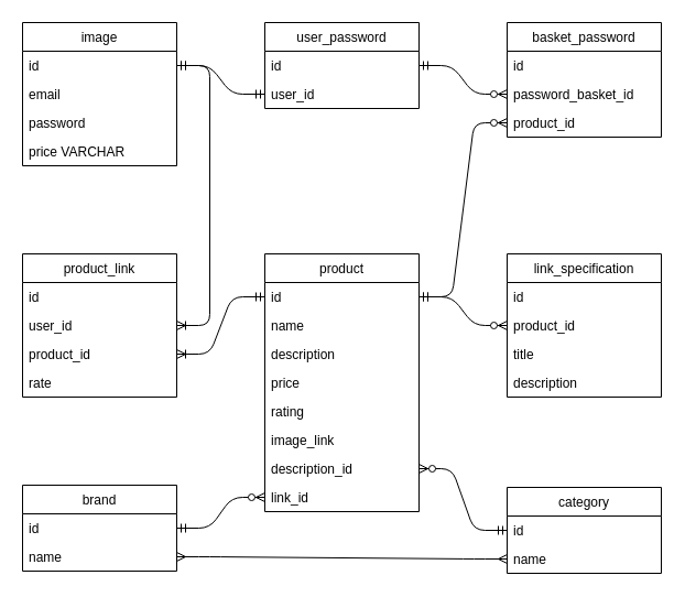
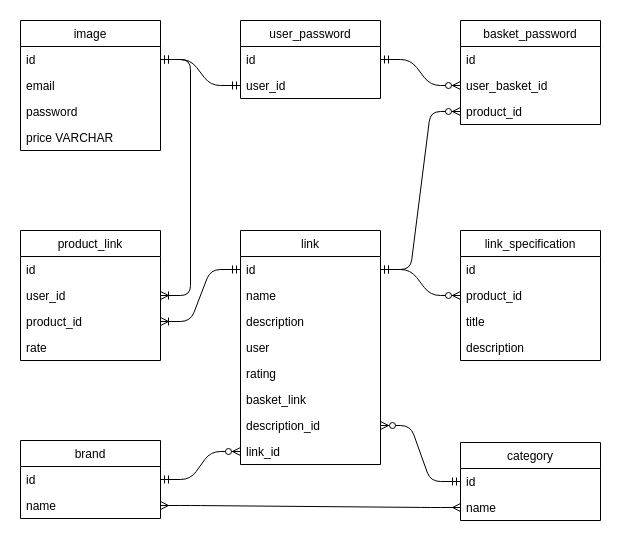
  <mxCell id="0" />
  <mxCell id="1" parent="0" />
  <mxCell id="2" value="image" style="swimlane;fontStyle=0;childLayout=stackLayout;horizontal=1;startSize=26;horizontalStack=0;resizeParent=1;resizeParentMax=0;resizeLast=0;collapsible=1;marginBottom=0;" vertex="1" parent="1"><mxGeometry x="20" y="20" width="140" height="130" as="geometry" /></mxCell>
  <mxCell id="3" value="id" style="text;strokeColor=none;fillColor=none;align=left;verticalAlign=top;spacingLeft=4;spacingRight=4;overflow=hidden;rotatable=0;points=[[0,0.5],[1,0.5]];portConstraint=eastwest;" vertex="1" parent="2"><mxGeometry y="26" width="140" height="26" as="geometry" /></mxCell>
  <mxCell id="4" value="email" style="text;strokeColor=none;fillColor=none;align=left;verticalAlign=top;spacingLeft=4;spacingRight=4;overflow=hidden;rotatable=0;points=[[0,0.5],[1,0.5]];portConstraint=eastwest;" vertex="1" parent="2"><mxGeometry y="52" width="140" height="26" as="geometry" /></mxCell>
  <mxCell id="5" value="password" style="text;strokeColor=none;fillColor=none;align=left;verticalAlign=top;spacingLeft=4;spacingRight=4;overflow=hidden;rotatable=0;points=[[0,0.5],[1,0.5]];portConstraint=eastwest;" vertex="1" parent="2"><mxGeometry y="78" width="140" height="26" as="geometry" /></mxCell>
  <mxCell id="6" value="price VARCHAR" style="text;strokeColor=none;fillColor=none;align=left;verticalAlign=top;spacingLeft=4;spacingRight=4;overflow=hidden;rotatable=0;points=[[0,0.5],[1,0.5]];portConstraint=eastwest;" vertex="1" parent="2"><mxGeometry y="104" width="140" height="26" as="geometry" /></mxCell>
  <mxCell id="7" value="user_password" style="swimlane;fontStyle=0;childLayout=stackLayout;horizontal=1;startSize=26;horizontalStack=0;resizeParent=1;resizeParentMax=0;resizeLast=0;collapsible=1;marginBottom=0;" vertex="1" parent="1"><mxGeometry x="240" y="20" width="140" height="78" as="geometry" /></mxCell>
  <mxCell id="8" value="id" style="text;strokeColor=none;fillColor=none;align=left;verticalAlign=top;spacingLeft=4;spacingRight=4;overflow=hidden;rotatable=0;points=[[0,0.5],[1,0.5]];portConstraint=eastwest;" vertex="1" parent="7"><mxGeometry y="26" width="140" height="26" as="geometry" /></mxCell>
  <mxCell id="9" value="user_id" style="text;strokeColor=none;fillColor=none;align=left;verticalAlign=top;spacingLeft=4;spacingRight=4;overflow=hidden;rotatable=0;points=[[0,0.5],[1,0.5]];portConstraint=eastwest;" vertex="1" parent="7"><mxGeometry y="52" width="140" height="26" as="geometry" /></mxCell>
  <mxCell id="10" value="" style="edgeStyle=entityRelationEdgeStyle;fontSize=12;html=1;endArrow=ERmandOne;startArrow=ERmandOne;entryX=0;entryY=0.5;entryDx=0;entryDy=0;exitX=1;exitY=0.5;exitDx=0;exitDy=0;" edge="1" parent="1" source="3" target="9"><mxGeometry width="100" height="100" relative="1" as="geometry"><mxPoint x="180" y="80" as="sourcePoint" /><mxPoint x="220" y="120" as="targetPoint" /></mxGeometry></mxCell>
- <mxCell id="11" value="product" style="swimlane;fontStyle=0;childLayout=stackLayout;horizontal=1;startSize=26;horizontalStack=0;resizeParent=1;resizeParentMax=0;resizeLast=0;collapsible=1;marginBottom=0;" vertex="1" parent="1"><mxGeometry x="240" y="230" width="140" height="234" as="geometry" /></mxCell>
+ <mxCell id="11" value="link" style="swimlane;fontStyle=0;childLayout=stackLayout;horizontal=1;startSize=26;horizontalStack=0;resizeParent=1;resizeParentMax=0;resizeLast=0;collapsible=1;marginBottom=0;" vertex="1" parent="1"><mxGeometry x="240" y="230" width="140" height="234" as="geometry" /></mxCell>
  <mxCell id="12" value="id" style="text;strokeColor=none;fillColor=none;align=left;verticalAlign=top;spacingLeft=4;spacingRight=4;overflow=hidden;rotatable=0;points=[[0,0.5],[1,0.5]];portConstraint=eastwest;" vertex="1" parent="11"><mxGeometry y="26" width="140" height="26" as="geometry" /></mxCell>
  <mxCell id="13" value="name" style="text;strokeColor=none;fillColor=none;align=left;verticalAlign=top;spacingLeft=4;spacingRight=4;overflow=hidden;rotatable=0;points=[[0,0.5],[1,0.5]];portConstraint=eastwest;" vertex="1" parent="11"><mxGeometry y="52" width="140" height="26" as="geometry" /></mxCell>
  <mxCell id="14" value="description" style="text;strokeColor=none;fillColor=none;align=left;verticalAlign=top;spacingLeft=4;spacingRight=4;overflow=hidden;rotatable=0;points=[[0,0.5],[1,0.5]];portConstraint=eastwest;" vertex="1" parent="11"><mxGeometry y="78" width="140" height="26" as="geometry" /></mxCell>
- <mxCell id="15" value="price" style="text;strokeColor=none;fillColor=none;align=left;verticalAlign=top;spacingLeft=4;spacingRight=4;overflow=hidden;rotatable=0;points=[[0,0.5],[1,0.5]];portConstraint=eastwest;" vertex="1" parent="11"><mxGeometry y="104" width="140" height="26" as="geometry" /></mxCell>
+ <mxCell id="15" value="user" style="text;strokeColor=none;fillColor=none;align=left;verticalAlign=top;spacingLeft=4;spacingRight=4;overflow=hidden;rotatable=0;points=[[0,0.5],[1,0.5]];portConstraint=eastwest;" vertex="1" parent="11"><mxGeometry y="104" width="140" height="26" as="geometry" /></mxCell>
  <mxCell id="16" value="rating" style="text;strokeColor=none;fillColor=none;align=left;verticalAlign=top;spacingLeft=4;spacingRight=4;overflow=hidden;rotatable=0;points=[[0,0.5],[1,0.5]];portConstraint=eastwest;" vertex="1" parent="11"><mxGeometry y="130" width="140" height="26" as="geometry" /></mxCell>
- <mxCell id="17" value="image_link&#10;" style="text;strokeColor=none;fillColor=none;align=left;verticalAlign=top;spacingLeft=4;spacingRight=4;overflow=hidden;rotatable=0;points=[[0,0.5],[1,0.5]];portConstraint=eastwest;" vertex="1" parent="11"><mxGeometry y="156" width="140" height="26" as="geometry" /></mxCell>
+ <mxCell id="17" value="basket_link&#10;" style="text;strokeColor=none;fillColor=none;align=left;verticalAlign=top;spacingLeft=4;spacingRight=4;overflow=hidden;rotatable=0;points=[[0,0.5],[1,0.5]];portConstraint=eastwest;" vertex="1" parent="11"><mxGeometry y="156" width="140" height="26" as="geometry" /></mxCell>
  <mxCell id="18" value="description_id" style="text;strokeColor=none;fillColor=none;align=left;verticalAlign=top;spacingLeft=4;spacingRight=4;overflow=hidden;rotatable=0;points=[[0,0.5],[1,0.5]];portConstraint=eastwest;" vertex="1" parent="11"><mxGeometry y="182" width="140" height="26" as="geometry" /></mxCell>
  <mxCell id="19" value="link_id" style="text;strokeColor=none;fillColor=none;align=left;verticalAlign=top;spacingLeft=4;spacingRight=4;overflow=hidden;rotatable=0;points=[[0,0.5],[1,0.5]];portConstraint=eastwest;" vertex="1" parent="11"><mxGeometry y="208" width="140" height="26" as="geometry" /></mxCell>
  <mxCell id="20" value="category" style="swimlane;fontStyle=0;childLayout=stackLayout;horizontal=1;startSize=26;horizontalStack=0;resizeParent=1;resizeParentMax=0;resizeLast=0;collapsible=1;marginBottom=0;" vertex="1" parent="1"><mxGeometry x="460" y="442" width="140" height="78" as="geometry" /></mxCell>
  <mxCell id="21" value="id" style="text;strokeColor=none;fillColor=none;align=left;verticalAlign=top;spacingLeft=4;spacingRight=4;overflow=hidden;rotatable=0;points=[[0,0.5],[1,0.5]];portConstraint=eastwest;" vertex="1" parent="20"><mxGeometry y="26" width="140" height="26" as="geometry" /></mxCell>
  <mxCell id="22" value="name" style="text;strokeColor=none;fillColor=none;align=left;verticalAlign=top;spacingLeft=4;spacingRight=4;overflow=hidden;rotatable=0;points=[[0,0.5],[1,0.5]];portConstraint=eastwest;" vertex="1" parent="20"><mxGeometry y="52" width="140" height="26" as="geometry" /></mxCell>
  <mxCell id="23" value="brand" style="swimlane;fontStyle=0;childLayout=stackLayout;horizontal=1;startSize=26;horizontalStack=0;resizeParent=1;resizeParentMax=0;resizeLast=0;collapsible=1;marginBottom=0;" vertex="1" parent="1"><mxGeometry x="20" y="440" width="140" height="78" as="geometry" /></mxCell>
  <mxCell id="24" value="id" style="text;strokeColor=none;fillColor=none;align=left;verticalAlign=top;spacingLeft=4;spacingRight=4;overflow=hidden;rotatable=0;points=[[0,0.5],[1,0.5]];portConstraint=eastwest;" vertex="1" parent="23"><mxGeometry y="26" width="140" height="26" as="geometry" /></mxCell>
  <mxCell id="25" value="name" style="text;strokeColor=none;fillColor=none;align=left;verticalAlign=top;spacingLeft=4;spacingRight=4;overflow=hidden;rotatable=0;points=[[0,0.5],[1,0.5]];portConstraint=eastwest;" vertex="1" parent="23"><mxGeometry y="52" width="140" height="26" as="geometry" /></mxCell>
  <mxCell id="26" value="link_specification" style="swimlane;fontStyle=0;childLayout=stackLayout;horizontal=1;startSize=26;horizontalStack=0;resizeParent=1;resizeParentMax=0;resizeLast=0;collapsible=1;marginBottom=0;" vertex="1" parent="1"><mxGeometry x="460" y="230" width="140" height="130" as="geometry" /></mxCell>
  <mxCell id="27" value="id" style="text;strokeColor=none;fillColor=none;align=left;verticalAlign=top;spacingLeft=4;spacingRight=4;overflow=hidden;rotatable=0;points=[[0,0.5],[1,0.5]];portConstraint=eastwest;" vertex="1" parent="26"><mxGeometry y="26" width="140" height="26" as="geometry" /></mxCell>
  <mxCell id="28" value="product_id" style="text;strokeColor=none;fillColor=none;align=left;verticalAlign=top;spacingLeft=4;spacingRight=4;overflow=hidden;rotatable=0;points=[[0,0.5],[1,0.5]];portConstraint=eastwest;" vertex="1" parent="26"><mxGeometry y="52" width="140" height="26" as="geometry" /></mxCell>
  <mxCell id="29" value="title" style="text;strokeColor=none;fillColor=none;align=left;verticalAlign=top;spacingLeft=4;spacingRight=4;overflow=hidden;rotatable=0;points=[[0,0.5],[1,0.5]];portConstraint=eastwest;" vertex="1" parent="26"><mxGeometry y="78" width="140" height="26" as="geometry" /></mxCell>
  <mxCell id="30" value="description" style="text;strokeColor=none;fillColor=none;align=left;verticalAlign=top;spacingLeft=4;spacingRight=4;overflow=hidden;rotatable=0;points=[[0,0.5],[1,0.5]];portConstraint=eastwest;" vertex="1" parent="26"><mxGeometry y="104" width="140" height="26" as="geometry" /></mxCell>
  <mxCell id="31" value="basket_password" style="swimlane;fontStyle=0;childLayout=stackLayout;horizontal=1;startSize=26;horizontalStack=0;resizeParent=1;resizeParentMax=0;resizeLast=0;collapsible=1;marginBottom=0;" vertex="1" parent="1"><mxGeometry x="460" y="20" width="140" height="104" as="geometry" /></mxCell>
  <mxCell id="32" value="id" style="text;strokeColor=none;fillColor=none;align=left;verticalAlign=top;spacingLeft=4;spacingRight=4;overflow=hidden;rotatable=0;points=[[0,0.5],[1,0.5]];portConstraint=eastwest;" vertex="1" parent="31"><mxGeometry y="26" width="140" height="26" as="geometry" /></mxCell>
- <mxCell id="33" value="password_basket_id" style="text;strokeColor=none;fillColor=none;align=left;verticalAlign=top;spacingLeft=4;spacingRight=4;overflow=hidden;rotatable=0;points=[[0,0.5],[1,0.5]];portConstraint=eastwest;" vertex="1" parent="31"><mxGeometry y="52" width="140" height="26" as="geometry" /></mxCell>
+ <mxCell id="33" value="user_basket_id" style="text;strokeColor=none;fillColor=none;align=left;verticalAlign=top;spacingLeft=4;spacingRight=4;overflow=hidden;rotatable=0;points=[[0,0.5],[1,0.5]];portConstraint=eastwest;" vertex="1" parent="31"><mxGeometry y="52" width="140" height="26" as="geometry" /></mxCell>
  <mxCell id="34" value="product_id" style="text;strokeColor=none;fillColor=none;align=left;verticalAlign=top;spacingLeft=4;spacingRight=4;overflow=hidden;rotatable=0;points=[[0,0.5],[1,0.5]];portConstraint=eastwest;" vertex="1" parent="31"><mxGeometry y="78" width="140" height="26" as="geometry" /></mxCell>
  <mxCell id="35" value="" style="edgeStyle=entityRelationEdgeStyle;fontSize=12;html=1;endArrow=ERzeroToMany;startArrow=ERmandOne;entryX=0;entryY=0.5;entryDx=0;entryDy=0;exitX=1;exitY=0.5;exitDx=0;exitDy=0;" edge="1" parent="1" source="12" target="28"><mxGeometry width="100" height="100" relative="1" as="geometry"><mxPoint x="620" y="290" as="sourcePoint" /><mxPoint x="600" y="344" as="targetPoint" /></mxGeometry></mxCell>
  <mxCell id="36" value="" style="edgeStyle=entityRelationEdgeStyle;fontSize=12;html=1;endArrow=ERzeroToMany;startArrow=ERmandOne;entryX=0;entryY=0.5;entryDx=0;entryDy=0;exitX=1;exitY=0.5;exitDx=0;exitDy=0;" edge="1" parent="1" source="8" target="33"><mxGeometry width="100" height="100" relative="1" as="geometry"><mxPoint x="390" y="95" as="sourcePoint" /><mxPoint x="420" y="40" as="targetPoint" /></mxGeometry></mxCell>
  <mxCell id="37" value="" style="edgeStyle=entityRelationEdgeStyle;fontSize=12;html=1;endArrow=ERzeroToMany;startArrow=ERmandOne;exitX=0;exitY=0.5;exitDx=0;exitDy=0;entryX=1;entryY=0.5;entryDx=0;entryDy=0;" edge="1" parent="1" source="21" target="18"><mxGeometry width="100" height="100" relative="1" as="geometry"><mxPoint x="280" y="240" as="sourcePoint" /><mxPoint x="380" y="140" as="targetPoint" /></mxGeometry></mxCell>
  <mxCell id="38" value="" style="edgeStyle=entityRelationEdgeStyle;fontSize=12;html=1;endArrow=ERzeroToMany;startArrow=ERmandOne;exitX=1;exitY=0.5;exitDx=0;exitDy=0;entryX=0;entryY=0.5;entryDx=0;entryDy=0;" edge="1" parent="1" source="24" target="19"><mxGeometry width="100" height="100" relative="1" as="geometry"><mxPoint x="170" y="269" as="sourcePoint" /><mxPoint x="250" y="299" as="targetPoint" /></mxGeometry></mxCell>
  <mxCell id="39" value="product_link" style="swimlane;fontStyle=0;childLayout=stackLayout;horizontal=1;startSize=26;horizontalStack=0;resizeParent=1;resizeParentMax=0;resizeLast=0;collapsible=1;marginBottom=0;" vertex="1" parent="1"><mxGeometry x="20" y="230" width="140" height="130" as="geometry" /></mxCell>
  <mxCell id="40" value="id" style="text;strokeColor=none;fillColor=none;align=left;verticalAlign=top;spacingLeft=4;spacingRight=4;overflow=hidden;rotatable=0;points=[[0,0.5],[1,0.5]];portConstraint=eastwest;" vertex="1" parent="39"><mxGeometry y="26" width="140" height="26" as="geometry" /></mxCell>
  <mxCell id="41" value="user_id" style="text;strokeColor=none;fillColor=none;align=left;verticalAlign=top;spacingLeft=4;spacingRight=4;overflow=hidden;rotatable=0;points=[[0,0.5],[1,0.5]];portConstraint=eastwest;" vertex="1" parent="39"><mxGeometry y="52" width="140" height="26" as="geometry" /></mxCell>
  <mxCell id="42" value="product_id" style="text;strokeColor=none;fillColor=none;align=left;verticalAlign=top;spacingLeft=4;spacingRight=4;overflow=hidden;rotatable=0;points=[[0,0.5],[1,0.5]];portConstraint=eastwest;" vertex="1" parent="39"><mxGeometry y="78" width="140" height="26" as="geometry" /></mxCell>
  <mxCell id="43" value="rate" style="text;strokeColor=none;fillColor=none;align=left;verticalAlign=top;spacingLeft=4;spacingRight=4;overflow=hidden;rotatable=0;points=[[0,0.5],[1,0.5]];portConstraint=eastwest;" vertex="1" parent="39"><mxGeometry y="104" width="140" height="26" as="geometry" /></mxCell>
  <mxCell id="44" value="" style="edgeStyle=entityRelationEdgeStyle;fontSize=12;html=1;endArrow=ERoneToMany;startArrow=ERmandOne;exitX=0;exitY=0.5;exitDx=0;exitDy=0;entryX=1;entryY=0.5;entryDx=0;entryDy=0;" edge="1" parent="1" source="12" target="42"><mxGeometry width="100" height="100" relative="1" as="geometry"><mxPoint x="290" y="330" as="sourcePoint" /><mxPoint x="210" y="340" as="targetPoint" /></mxGeometry></mxCell>
  <mxCell id="45" value="" style="edgeStyle=entityRelationEdgeStyle;fontSize=12;html=1;endArrow=ERoneToMany;startArrow=ERmandOne;entryX=1;entryY=0.5;entryDx=0;entryDy=0;exitX=1;exitY=0.5;exitDx=0;exitDy=0;" edge="1" parent="1" source="3" target="41"><mxGeometry width="100" height="100" relative="1" as="geometry"><mxPoint x="170" y="321" as="sourcePoint" /><mxPoint x="250" y="269" as="targetPoint" /></mxGeometry></mxCell>
  <mxCell id="46" value="" style="edgeStyle=entityRelationEdgeStyle;fontSize=12;html=1;endArrow=ERmany;startArrow=ERmany;exitX=1;exitY=0.5;exitDx=0;exitDy=0;entryX=0;entryY=0.5;entryDx=0;entryDy=0;" edge="1" parent="1" source="25" target="22"><mxGeometry width="100" height="100" relative="1" as="geometry"><mxPoint x="270" y="440" as="sourcePoint" /><mxPoint x="370" y="340" as="targetPoint" /></mxGeometry></mxCell>
  <mxCell id="47" value="" style="edgeStyle=entityRelationEdgeStyle;fontSize=12;html=1;endArrow=ERzeroToMany;startArrow=ERmandOne;entryX=0;entryY=0.5;entryDx=0;entryDy=0;exitX=1;exitY=0.5;exitDx=0;exitDy=0;" edge="1" parent="1" source="12" target="34"><mxGeometry width="100" height="100" relative="1" as="geometry"><mxPoint x="390" y="279" as="sourcePoint" /><mxPoint x="470" y="305" as="targetPoint" /></mxGeometry></mxCell>
